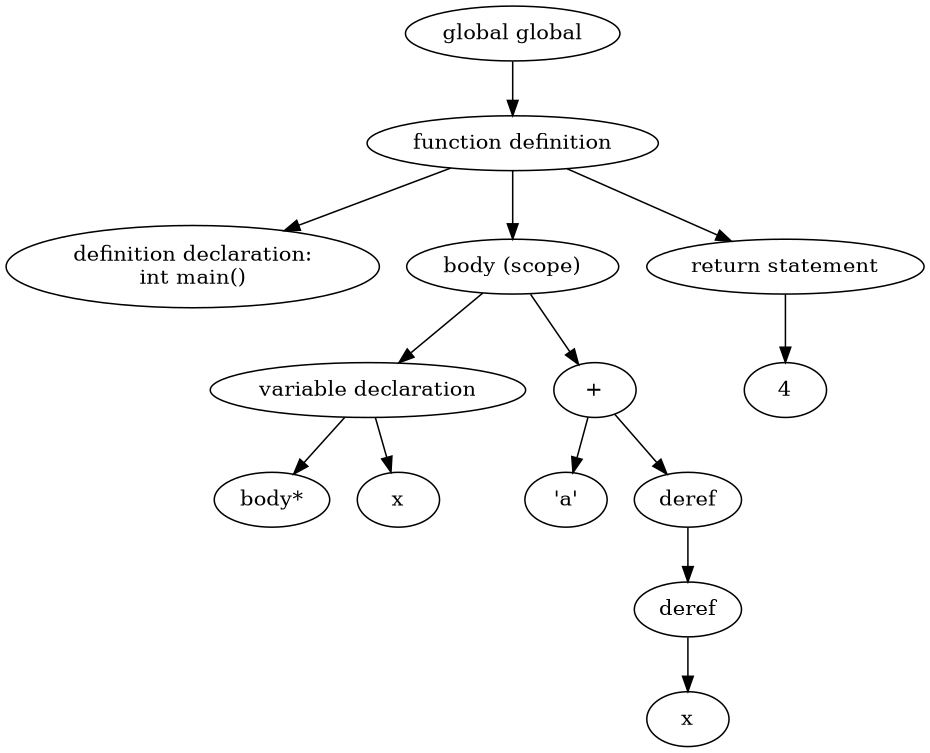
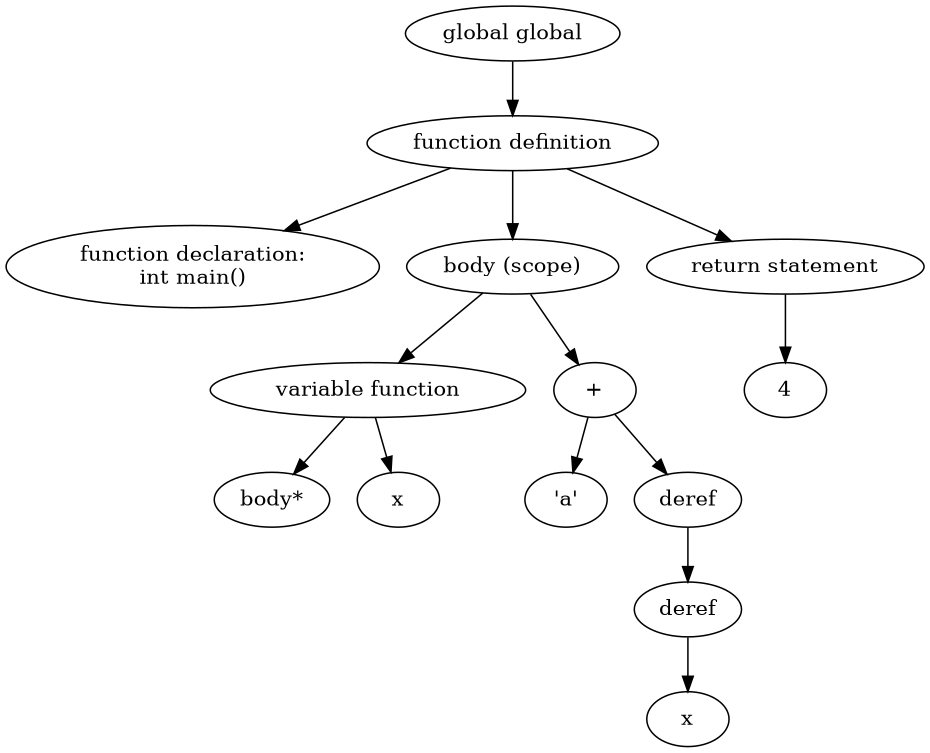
  digraph {
-   n1 [label="definition declaration:\nint main()"]
+   n1 [label="function declaration:\nint main()"]
    n2 [label="function definition"]
    n3 [label="body (scope)"]
    n4 [label="return statement"]
-   n5 [label="variable declaration"]
+   n5 [label="variable function"]
    n6 [label="+"]
    n7 [label="body*"]
    n8 [label=x]
    n9 [label="'a'"]
    n10 [label=deref]
    n11 [label=4]
    n12 [label=deref]
    n13 [label=x]
    n14 [label="global global"]
    n2 -> n1
    n2 -> n3
    n2 -> n4
    n3 -> n5
    n3 -> n6
    n4 -> n11
    n5 -> n7
    n5 -> n8
    n6 -> n9
    n6 -> n10
    n10 -> n12
    n12 -> n13
    n14 -> n2
  }
